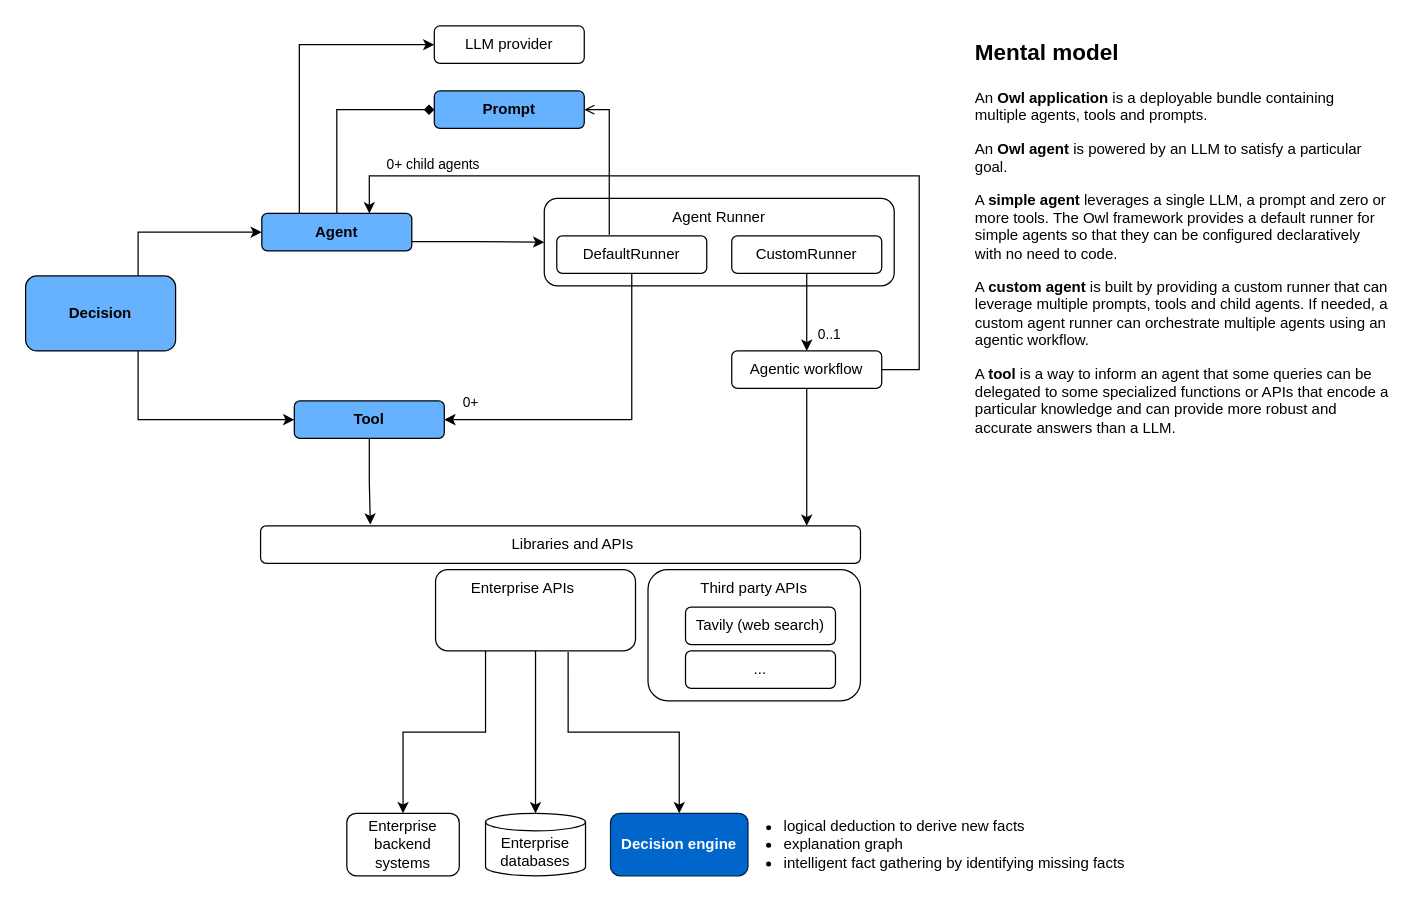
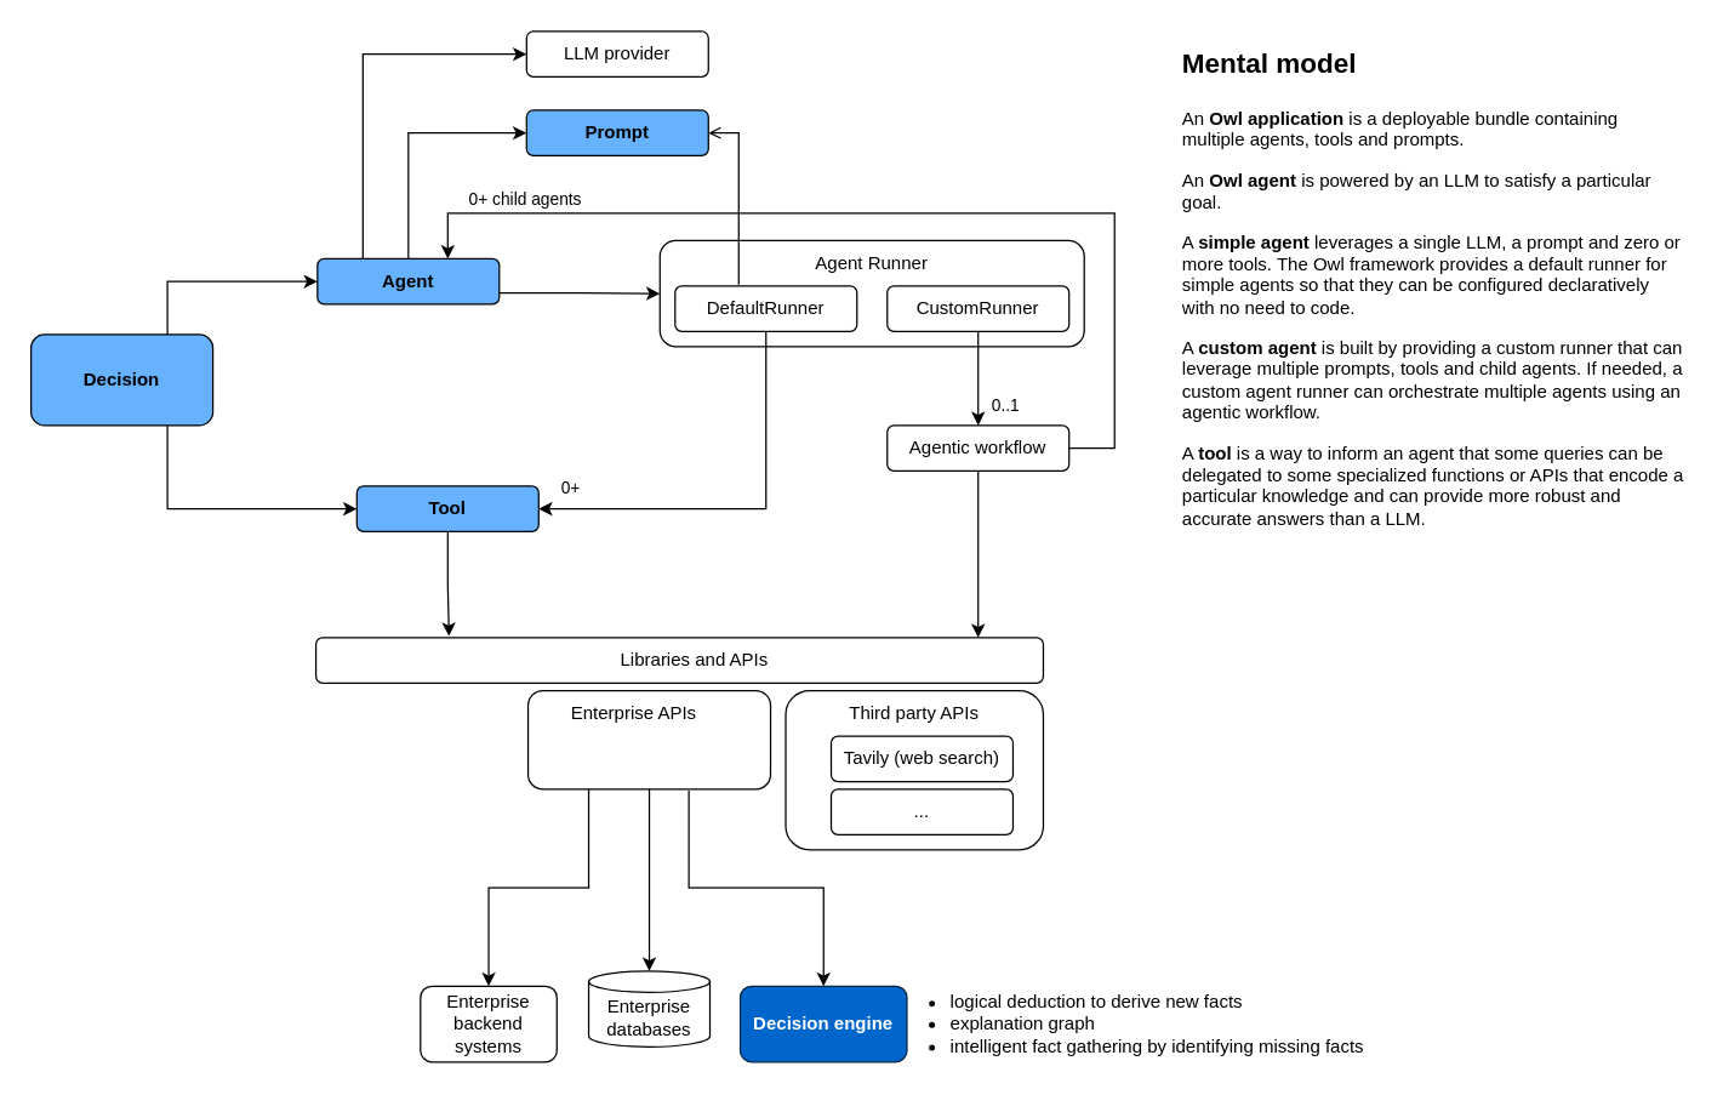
  <mxCell id="0" />
  <mxCell id="1" parent="0" />
  <mxCell id="2" value="" style="rounded=1;whiteSpace=wrap;html=1;" parent="1" vertex="1"><mxGeometry x="208" y="420" width="480" height="30" as="geometry" /></mxCell>
  <mxCell id="3" style="edgeStyle=orthogonalEdgeStyle;rounded=0;orthogonalLoop=1;jettySize=auto;html=1;exitX=0.75;exitY=0;exitDx=0;exitDy=0;entryX=0;entryY=0.5;entryDx=0;entryDy=0;" parent="1" source="5" target="9" edge="1"><mxGeometry relative="1" as="geometry" /></mxCell>
  <mxCell id="4" style="edgeStyle=orthogonalEdgeStyle;rounded=0;orthogonalLoop=1;jettySize=auto;html=1;exitX=0.75;exitY=1;exitDx=0;exitDy=0;entryX=0;entryY=0.5;entryDx=0;entryDy=0;" parent="1" source="5" target="12" edge="1"><mxGeometry relative="1" as="geometry" /></mxCell>
  <mxCell id="5" value="Decision" style="rounded=1;whiteSpace=wrap;html=1;fillColor=#66B2FF;fontStyle=1" parent="1" vertex="1"><mxGeometry x="20" y="220" width="120" height="60" as="geometry" /></mxCell>
  <mxCell id="6" style="edgeStyle=orthogonalEdgeStyle;rounded=0;orthogonalLoop=1;jettySize=auto;html=1;exitX=1;exitY=0.75;exitDx=0;exitDy=0;entryX=0;entryY=0.5;entryDx=0;entryDy=0;" parent="1" source="9" target="14" edge="1"><mxGeometry relative="1" as="geometry" /></mxCell>
  <mxCell id="7" style="edgeStyle=orthogonalEdgeStyle;rounded=0;orthogonalLoop=1;jettySize=auto;html=1;exitX=0.25;exitY=0;exitDx=0;exitDy=0;entryX=0;entryY=0.5;entryDx=0;entryDy=0;" parent="1" source="9" target="24" edge="1"><mxGeometry relative="1" as="geometry" /></mxCell>
- <mxCell id="8" style="edgeStyle=orthogonalEdgeStyle;rounded=0;orthogonalLoop=1;jettySize=auto;html=1;exitX=0.5;exitY=0;exitDx=0;exitDy=0;entryX=0;entryY=0.5;entryDx=0;entryDy=0;endArrow=diamond;" parent="1" source="9" target="10" edge="1"><mxGeometry relative="1" as="geometry" /></mxCell>
+ <mxCell id="8" style="edgeStyle=orthogonalEdgeStyle;rounded=0;orthogonalLoop=1;jettySize=auto;html=1;exitX=0.5;exitY=0;exitDx=0;exitDy=0;entryX=0;entryY=0.5;entryDx=0;entryDy=0;" parent="1" source="9" target="10" edge="1"><mxGeometry relative="1" as="geometry" /></mxCell>
  <mxCell id="9" value="Agent" style="rounded=1;whiteSpace=wrap;html=1;fillColor=#66B2FF;fontStyle=1" parent="1" vertex="1"><mxGeometry x="209" y="170" width="120" height="30" as="geometry" /></mxCell>
  <mxCell id="10" value="Prompt" style="rounded=1;whiteSpace=wrap;html=1;fillColor=#66B2FF;fontStyle=1" parent="1" vertex="1"><mxGeometry x="347" y="72" width="120" height="30" as="geometry" /></mxCell>
  <mxCell id="11" style="edgeStyle=orthogonalEdgeStyle;rounded=0;orthogonalLoop=1;jettySize=auto;html=1;exitX=0.5;exitY=1;exitDx=0;exitDy=0;entryX=0.183;entryY=-0.033;entryDx=0;entryDy=0;entryPerimeter=0;" parent="1" source="12" target="2" edge="1"><mxGeometry relative="1" as="geometry" /></mxCell>
  <mxCell id="12" value="Tool" style="rounded=1;whiteSpace=wrap;html=1;fillColor=#66B2FF;fontStyle=1" parent="1" vertex="1"><mxGeometry x="235" y="320" width="120" height="30" as="geometry" /></mxCell>
  <mxCell id="13" value="Agentic workflow" style="rounded=1;whiteSpace=wrap;html=1;" parent="1" vertex="1"><mxGeometry x="585" y="280" width="120" height="30" as="geometry" /></mxCell>
  <mxCell id="14" value="" style="rounded=1;whiteSpace=wrap;html=1;align=center;" parent="1" vertex="1"><mxGeometry x="435" y="158" width="280" height="70" as="geometry" /></mxCell>
  <mxCell id="15" style="edgeStyle=orthogonalEdgeStyle;rounded=0;orthogonalLoop=1;jettySize=auto;html=1;entryX=1;entryY=0.5;entryDx=0;entryDy=0;" parent="1" source="18" target="12" edge="1"><mxGeometry relative="1" as="geometry"><Array as="points"><mxPoint x="505" y="335" /></Array></mxGeometry></mxCell>
  <mxCell id="16" value="0+" style="edgeLabel;html=1;align=center;verticalAlign=middle;resizable=0;points=[];" parent="15" vertex="1" connectable="0"><mxGeometry x="0.897" relative="1" as="geometry"><mxPoint x="6" y="-15" as="offset" /></mxGeometry></mxCell>
  <mxCell id="17" style="edgeStyle=orthogonalEdgeStyle;rounded=0;orthogonalLoop=1;jettySize=auto;html=1;exitX=0.35;exitY=-0.033;exitDx=0;exitDy=0;entryX=1;entryY=0.5;entryDx=0;entryDy=0;exitPerimeter=0;endArrow=open;" parent="1" source="18" target="10" edge="1"><mxGeometry relative="1" as="geometry" /></mxCell>
  <mxCell id="18" value="DefaultRunner" style="rounded=1;whiteSpace=wrap;html=1;" parent="1" vertex="1"><mxGeometry x="445" y="188" width="120" height="30" as="geometry" /></mxCell>
  <mxCell id="19" style="edgeStyle=orthogonalEdgeStyle;rounded=0;orthogonalLoop=1;jettySize=auto;html=1;exitX=0.5;exitY=1;exitDx=0;exitDy=0;entryX=0.5;entryY=0;entryDx=0;entryDy=0;" parent="1" source="23" target="13" edge="1"><mxGeometry relative="1" as="geometry" /></mxCell>
  <mxCell id="20" value="0..1" style="edgeLabel;html=1;align=center;verticalAlign=middle;resizable=0;points=[];" parent="19" vertex="1" connectable="0"><mxGeometry x="0.548" y="1" relative="1" as="geometry"><mxPoint x="16" as="offset" /></mxGeometry></mxCell>
  <mxCell id="21" style="edgeStyle=orthogonalEdgeStyle;rounded=0;orthogonalLoop=1;jettySize=auto;html=1;exitX=1;exitY=0.5;exitDx=0;exitDy=0;" parent="1" source="13" edge="1"><mxGeometry relative="1" as="geometry"><mxPoint x="295" y="170" as="targetPoint" /><Array as="points"><mxPoint x="735" y="295" /><mxPoint x="735" y="140" /><mxPoint x="295" y="140" /></Array></mxGeometry></mxCell>
  <mxCell id="22" value="0+ child agents" style="edgeLabel;html=1;align=center;verticalAlign=middle;resizable=0;points=[];" parent="21" vertex="1" connectable="0"><mxGeometry x="0.921" relative="1" as="geometry"><mxPoint x="50" y="-14" as="offset" /></mxGeometry></mxCell>
  <mxCell id="23" value="CustomRunner" style="rounded=1;whiteSpace=wrap;html=1;" parent="1" vertex="1"><mxGeometry x="585" y="188" width="120" height="30" as="geometry" /></mxCell>
  <mxCell id="24" value="LLM provider" style="rounded=1;whiteSpace=wrap;html=1;" parent="1" vertex="1"><mxGeometry x="347" y="20" width="120" height="30" as="geometry" /></mxCell>
  <mxCell id="25" style="edgeStyle=orthogonalEdgeStyle;rounded=0;orthogonalLoop=1;jettySize=auto;html=1;exitX=0.25;exitY=1;exitDx=0;exitDy=0;entryX=0.5;entryY=0;entryDx=0;entryDy=0;" edge="1" parent="1" source="26" target="39"><mxGeometry relative="1" as="geometry" /></mxCell>
  <mxCell id="26" value="" style="rounded=1;whiteSpace=wrap;html=1;" parent="1" vertex="1"><mxGeometry x="348" y="455" width="160" height="65" as="geometry" /></mxCell>
  <mxCell id="27" value="" style="rounded=1;whiteSpace=wrap;html=1;" parent="1" vertex="1"><mxGeometry x="518" y="455" width="170" height="105" as="geometry" /></mxCell>
  <mxCell id="28" value="Enterprise APIs" style="text;html=1;align=center;verticalAlign=middle;whiteSpace=wrap;rounded=0;" parent="1" vertex="1"><mxGeometry x="368" y="455" width="100" height="30" as="geometry" /></mxCell>
  <mxCell id="29" value="Third party APIs" style="text;html=1;align=center;verticalAlign=middle;whiteSpace=wrap;rounded=0;" parent="1" vertex="1"><mxGeometry x="553" y="455" width="100" height="30" as="geometry" /></mxCell>
  <mxCell id="30" value="Tavily (web search)" style="rounded=1;whiteSpace=wrap;html=1;" parent="1" vertex="1"><mxGeometry x="548" y="485" width="120" height="30" as="geometry" /></mxCell>
  <mxCell id="31" value="..." style="rounded=1;whiteSpace=wrap;html=1;" parent="1" vertex="1"><mxGeometry x="548" y="520" width="120" height="30" as="geometry" /></mxCell>
- <mxCell id="32" value="Enterprise databases" style="shape=cylinder3;whiteSpace=wrap;html=1;boundedLbl=1;backgroundOutline=1;size=7;" parent="1" vertex="1"><mxGeometry x="388" y="650" width="80" height="50" as="geometry" /></mxCell>
+ <mxCell id="32" value="Enterprise databases" style="shape=cylinder3;whiteSpace=wrap;html=1;boundedLbl=1;backgroundOutline=1;size=7;" parent="1" vertex="1"><mxGeometry x="388" y="640" width="80" height="50" as="geometry" /></mxCell>
  <mxCell id="33" value="Decision engine" style="rounded=1;whiteSpace=wrap;html=1;fillColor=#0066CC;fontColor=#FFFFFF;strokeColor=#002447;fontStyle=1" parent="1" vertex="1"><mxGeometry x="488" y="650" width="110" height="50" as="geometry" /></mxCell>
  <mxCell id="34" style="edgeStyle=orthogonalEdgeStyle;rounded=0;orthogonalLoop=1;jettySize=auto;html=1;exitX=0.663;exitY=1.015;exitDx=0;exitDy=0;entryX=0.5;entryY=0;entryDx=0;entryDy=0;exitPerimeter=0;" parent="1" source="26" target="33" edge="1"><mxGeometry relative="1" as="geometry"><mxPoint x="443" y="569" as="sourcePoint" /><mxPoint x="341" y="680" as="targetPoint" /></mxGeometry></mxCell>
  <mxCell id="35" value="Agent Runner" style="text;html=1;align=center;verticalAlign=middle;whiteSpace=wrap;rounded=0;" parent="1" vertex="1"><mxGeometry x="525" y="158" width="100" height="30" as="geometry" /></mxCell>
  <mxCell id="36" value="Libraries and APIs" style="text;html=1;align=center;verticalAlign=middle;whiteSpace=wrap;rounded=0;" parent="1" vertex="1"><mxGeometry x="408" y="420" width="100" height="30" as="geometry" /></mxCell>
  <mxCell id="37" value="&lt;h1&gt;&lt;span style=&quot;font-size: 18px;&quot;&gt;Mental model&lt;/span&gt;&lt;/h1&gt;&lt;p&gt;An &lt;b&gt;Owl application&lt;/b&gt; is a deployable bundle containing multiple agents, tools and prompts.&lt;/p&gt;&lt;p&gt;An &lt;b&gt;Owl agent&lt;/b&gt; is powered by an LLM to satisfy a particular goal.&amp;nbsp;&lt;/p&gt;&lt;p&gt;&lt;span style=&quot;background-color: initial;&quot;&gt;A &lt;b&gt;simple agent&lt;/b&gt; leverages a single LLM, a prompt and zero or more tools. The Owl framework provides a default runner for simple agents so that they can be configured declaratively with no need to code.&lt;/span&gt;&lt;/p&gt;&lt;p&gt;&lt;span style=&quot;background-color: initial;&quot;&gt;A &lt;b&gt;custom agent&lt;/b&gt; is built by providing a custom runner that can leverage multiple prompts, tools and child agents. If needed, a custom agent runner can orchestrate multiple agents using an agentic workflow.&lt;/span&gt;&lt;/p&gt;&lt;p&gt;A &lt;b&gt;tool&lt;/b&gt; is a way to inform an agent that some queries can be delegated to some specialized functions or APIs that encode a particular knowledge and can provide more robust and accurate answers than a LLM.&lt;/p&gt;&lt;p&gt;&lt;span style=&quot;background-color: initial;&quot;&gt;&amp;nbsp;&lt;/span&gt;&lt;br&gt;&lt;/p&gt;" style="text;html=1;spacing=5;spacingTop=-20;whiteSpace=wrap;overflow=hidden;rounded=0;" parent="1" vertex="1"><mxGeometry x="775" y="20" width="340" height="380" as="geometry" /></mxCell>
  <mxCell id="38" value="&lt;ul&gt;&lt;li&gt;logical deduction to derive new facts&lt;/li&gt;&lt;li&gt;explanation graph&lt;/li&gt;&lt;li&gt;intelligent fact gathering by identifying missing facts&lt;/li&gt;&lt;/ul&gt;" style="text;html=1;align=left;verticalAlign=middle;whiteSpace=wrap;rounded=0;" vertex="1" parent="1"><mxGeometry x="585" y="660" width="330" height="30" as="geometry" /></mxCell>
  <mxCell id="39" value="Enterprise backend systems" style="rounded=1;whiteSpace=wrap;html=1;" vertex="1" parent="1"><mxGeometry x="277" y="650" width="90" height="50" as="geometry" /></mxCell>
  <mxCell id="40" style="edgeStyle=orthogonalEdgeStyle;rounded=0;orthogonalLoop=1;jettySize=auto;html=1;entryX=0.5;entryY=0;entryDx=0;entryDy=0;entryPerimeter=0;" edge="1" parent="1" source="26" target="32"><mxGeometry relative="1" as="geometry" /></mxCell>
  <mxCell id="41" style="edgeStyle=orthogonalEdgeStyle;rounded=0;orthogonalLoop=1;jettySize=auto;html=1;" edge="1" parent="1" source="13"><mxGeometry relative="1" as="geometry"><mxPoint x="645" y="420" as="targetPoint" /></mxGeometry></mxCell>
